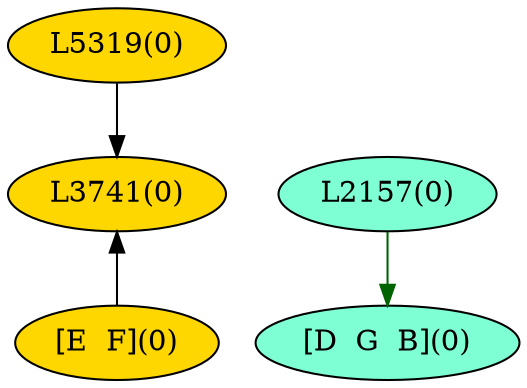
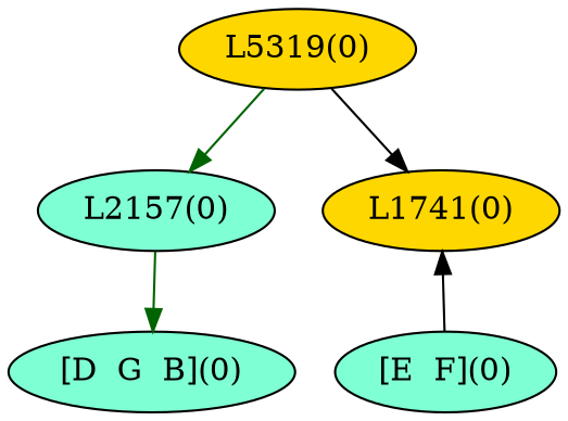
  digraph {
    node [fillcolor=aquamarine style=filled]
    edge [color=darkgreen]
    "L5319(0)" [fillcolor=gold]
    n2 [label="L2157(0)"]
-   "L3741(0)" [fillcolor=gold]
+   "L3741(0)" [fillcolor=gold label="L1741(0)"]
    "[D  G  B](0)"
-   "[E  F](0)" [fillcolor=gold]
+   "[E  F](0)"
    subgraph sub_1 {
      rank=min
      "L5319(0)"
    }
    subgraph sub_2 {
      rank=same
      n2
      "L3741(0)"
    }
    subgraph sub_3 {
      rank=max
      "[D  G  B](0)"
      "[E  F](0)"
    }
+   "L5319(0)" -> n2
    "L5319(0)" -> "L3741(0)" [color=black]
    n2 -> "[D  G  B](0)"
    "[E  F](0)" -> "L3741(0)" [color=black]
  }
